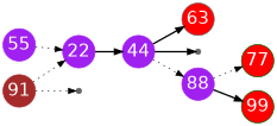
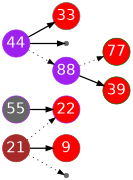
  digraph {
    ordering=out
    rankdir=LR
    node [color=purple fixedsize=true fontcolor=white fontname=Helvetica fontsize=24 fontweight=bold shape=circle style=filled]
    edge [style=bold]
-   22 [fillcolor=purple width=.6]
+   22 [fillcolor=red width=.6]
    44 [width=.6]
-   21 [color=brown width=.6 label=91]
+   21 [color=brown width=.6]
+   9 [color=brown fillcolor=red width=.6]
    n1 [color=gray40 shape=point width=.1]
-   33 [color=gray40 fillcolor=red width=.6 label=63]
+   33 [color=gray40 fillcolor=red width=.6]
    n2 [color=gray40 shape=point width=.1]
    88 [width=.6]
    77 [color=darkgreen fillcolor=red width=.6]
-   99 [color=darkgreen fillcolor=red width=.6]
-   55 [width=.6]
-   22 -> 44
+   99 [color=darkgreen fillcolor=red width=.6 label=39]
+   55 [width=.6 fillcolor=gray40]
    44 -> 33
    44 -> n2
    44 -> 88 [style=dotted]
    21 -> 22 [style=dotted]
+   21 -> 9
    21 -> n1 [style=dotted]
    88 -> 77 [style=dotted]
    88 -> 99
-   55 -> 22 [style=dotted]
+   55 -> 22
  }
